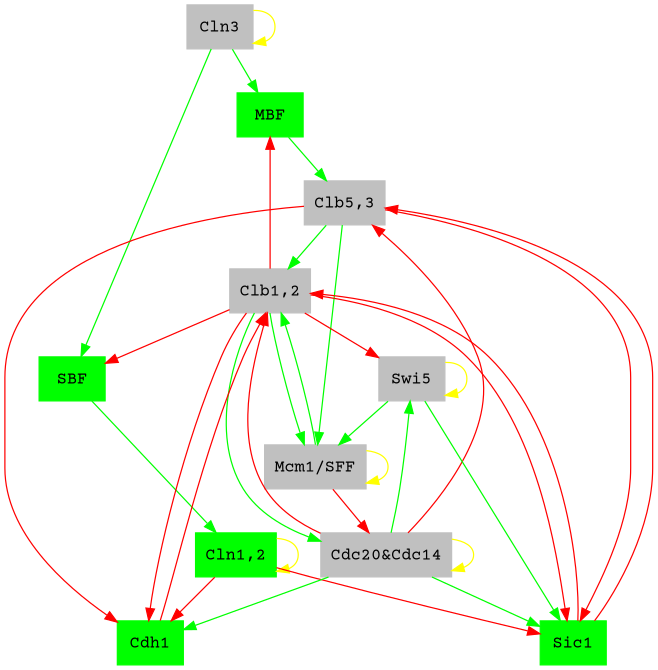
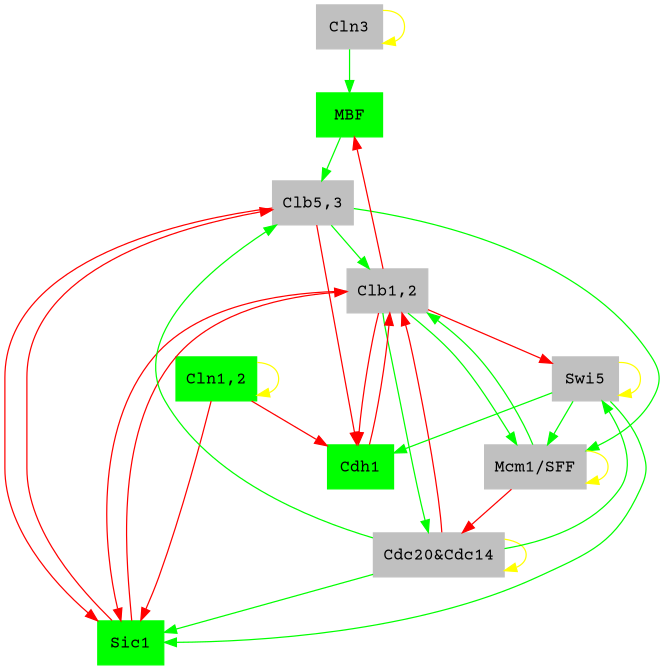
  digraph {
    fontname="Courier Prime"
    node [color=gray fontname="Courier Prime" shape=box style=filled]
    edge [color=red fontname="Courier Prime"]
    Cln3
    MBF [color=green]
-   SBF [color=green]
    n4 [label="Clb5,3"]
    "Cln1,2" [color=green]
    "Clb1,2"
    Cdh1 [color=green]
    "Mcm1/SFF"
    Sic1 [color=green]
    "Cdc20&Cdc14"
    Swi5
    Cln3 -> Cln3 [color=yellow]
    Cln3 -> MBF [color=green]
-   Cln3 -> SBF [color=green]
    MBF -> n4 [color=green]
-   SBF -> "Cln1,2" [color=green]
    n4 -> "Clb1,2" [color=green]
    n4 -> Cdh1
    n4 -> "Mcm1/SFF" [color=green]
    n4 -> Sic1
    "Cln1,2" -> "Cln1,2" [color=yellow]
    "Cln1,2" -> Cdh1
    "Cln1,2" -> Sic1
    "Clb1,2" -> MBF
-   "Clb1,2" -> SBF
    "Clb1,2" -> Cdh1
    "Clb1,2" -> "Mcm1/SFF" [color=green]
    "Clb1,2" -> Sic1
    "Clb1,2" -> "Cdc20&Cdc14" [color=green]
    "Clb1,2" -> Swi5
    Cdh1 -> "Clb1,2"
    "Mcm1/SFF" -> "Clb1,2" [color=green]
    "Mcm1/SFF" -> "Mcm1/SFF" [color=yellow]
    "Mcm1/SFF" -> "Cdc20&Cdc14"
    Sic1 -> n4
    Sic1 -> "Clb1,2"
-   "Cdc20&Cdc14" -> n4
+   "Cdc20&Cdc14" -> n4 [color=green]
    "Cdc20&Cdc14" -> "Clb1,2"
-   "Cdc20&Cdc14" -> Cdh1 [color=green]
+   Swi5 -> Cdh1 [color=green]
    "Cdc20&Cdc14" -> Sic1 [color=green]
    "Cdc20&Cdc14" -> "Cdc20&Cdc14" [color=yellow]
    "Cdc20&Cdc14" -> Swi5 [color=green]
    Swi5 -> "Mcm1/SFF" [color=green]
    Swi5 -> Sic1 [color=green]
    Swi5 -> Swi5 [color=yellow]
  }
